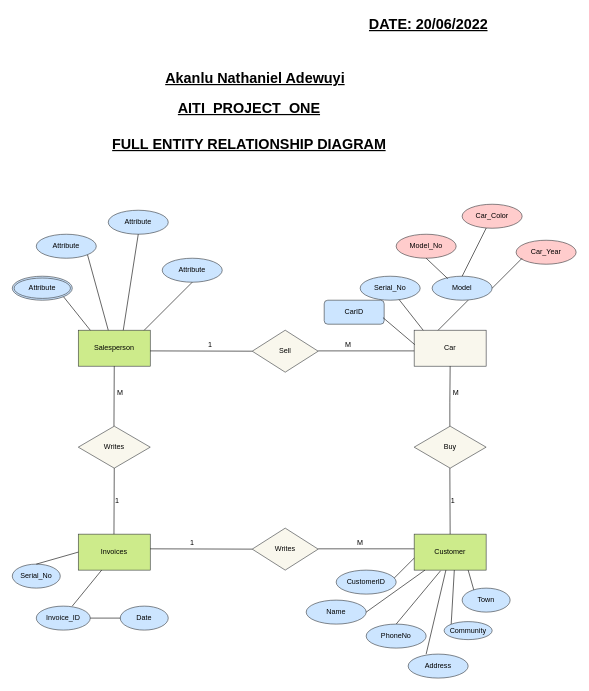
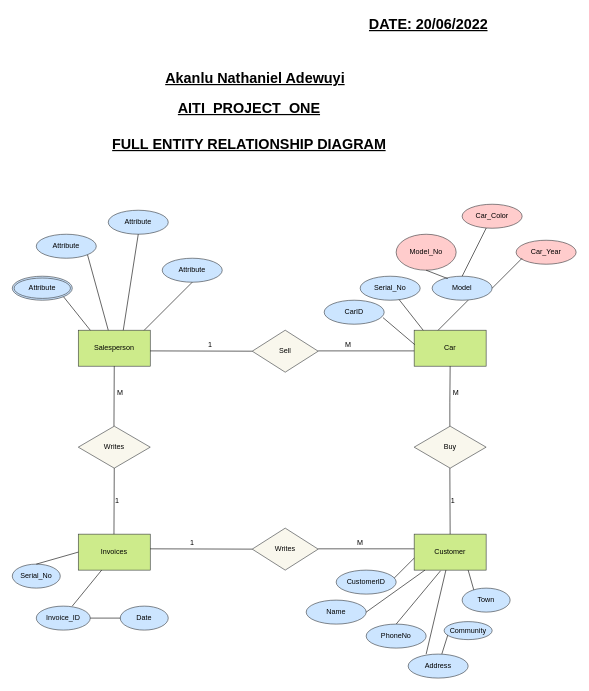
  <mxCell id="0" />
  <mxCell id="1" parent="0" />
  <mxCell id="2" value="&lt;h1&gt;&lt;u&gt;Akanlu Nathaniel Adewuyi&lt;/u&gt;&lt;/h1&gt;" style="text;html=1;strokeColor=none;fillColor=none;spacing=5;spacingTop=-20;whiteSpace=wrap;overflow=hidden;rounded=0;align=center;" parent="1" vertex="1"><mxGeometry x="170" y="110" width="510" height="40" as="geometry" /></mxCell>
  <mxCell id="3" value="&lt;h1&gt;&lt;u&gt;AITI_PROJECT_ONE&lt;/u&gt;&lt;/h1&gt;" style="text;html=1;strokeColor=none;fillColor=none;spacing=5;spacingTop=-20;whiteSpace=wrap;overflow=hidden;rounded=0;align=center;" parent="1" vertex="1"><mxGeometry x="135" y="160" width="560" height="40" as="geometry" /></mxCell>
  <mxCell id="4" value="&lt;h1&gt;&lt;u&gt;FULL ENTITY RELATIONSHIP DIAGRAM&lt;/u&gt;&lt;/h1&gt;" style="text;html=1;strokeColor=none;fillColor=none;spacing=5;spacingTop=-20;whiteSpace=wrap;overflow=hidden;rounded=0;align=center;" parent="1" vertex="1"><mxGeometry x="130" y="220" width="570" height="40" as="geometry" /></mxCell>
  <mxCell id="5" value="Salesperson" style="rounded=0;whiteSpace=wrap;html=1;fillColor=#cdeb8b;strokeColor=#36393d;" parent="1" vertex="1"><mxGeometry x="130" y="550" width="120" height="60" as="geometry" /></mxCell>
- <mxCell id="6" value="Car" style="rounded=0;whiteSpace=wrap;html=1;fillColor=#f9f7ed;strokeColor=#36393d;" parent="1" vertex="1"><mxGeometry x="690" y="550" width="120" height="60" as="geometry" /></mxCell>
+ <mxCell id="6" value="Car" style="rounded=0;whiteSpace=wrap;html=1;fillColor=#cdeb8b;strokeColor=#36393d;" parent="1" vertex="1"><mxGeometry x="690" y="550" width="120" height="60" as="geometry" /></mxCell>
  <mxCell id="7" value="Invoices" style="rounded=0;whiteSpace=wrap;html=1;fillColor=#cdeb8b;strokeColor=#36393d;" parent="1" vertex="1"><mxGeometry x="130" y="890" width="120" height="60" as="geometry" /></mxCell>
  <mxCell id="8" value="Customer" style="rounded=0;whiteSpace=wrap;html=1;fillColor=#cdeb8b;strokeColor=#36393d;" parent="1" vertex="1"><mxGeometry x="690" y="890" width="120" height="60" as="geometry" /></mxCell>
  <mxCell id="9" value="Sell" style="rhombus;whiteSpace=wrap;html=1;fillColor=#f9f7ed;strokeColor=#36393d;" parent="1" vertex="1"><mxGeometry x="420" y="550" width="110" height="70" as="geometry" /></mxCell>
  <mxCell id="10" value="Writes" style="rhombus;whiteSpace=wrap;html=1;fillColor=#f9f7ed;strokeColor=#36393d;" parent="1" vertex="1"><mxGeometry x="130" y="710" width="120" height="70" as="geometry" /></mxCell>
  <mxCell id="11" value="Buy" style="rhombus;whiteSpace=wrap;html=1;fillColor=#f9f7ed;strokeColor=#36393d;" parent="1" vertex="1"><mxGeometry x="690" y="710" width="120" height="70" as="geometry" /></mxCell>
  <mxCell id="12" value="Writes" style="rhombus;whiteSpace=wrap;html=1;fillColor=#f9f7ed;strokeColor=#36393d;" parent="1" vertex="1"><mxGeometry x="420" y="880" width="110" height="70" as="geometry" /></mxCell>
  <mxCell id="13" value="" style="endArrow=none;html=1;rounded=0;" parent="1" edge="1"><mxGeometry width="50" height="50" relative="1" as="geometry"><mxPoint x="530" y="584.5" as="sourcePoint" /><mxPoint x="690" y="584.5" as="targetPoint" /></mxGeometry></mxCell>
  <mxCell id="14" value="" style="endArrow=none;html=1;rounded=0;entryX=0.5;entryY=1;entryDx=0;entryDy=0;" parent="1" target="5" edge="1"><mxGeometry width="50" height="50" relative="1" as="geometry"><mxPoint x="189.5" y="710" as="sourcePoint" /><mxPoint x="189.5" y="620" as="targetPoint" /></mxGeometry></mxCell>
  <mxCell id="15" value="" style="endArrow=none;html=1;rounded=0;entryX=0.5;entryY=1;entryDx=0;entryDy=0;" parent="1" target="10" edge="1"><mxGeometry width="50" height="50" relative="1" as="geometry"><mxPoint x="189.5" y="890" as="sourcePoint" /><mxPoint x="189.5" y="800" as="targetPoint" /></mxGeometry></mxCell>
  <mxCell id="16" value="" style="endArrow=none;html=1;rounded=0;entryX=0;entryY=0.5;entryDx=0;entryDy=0;" parent="1" target="9" edge="1"><mxGeometry width="50" height="50" relative="1" as="geometry"><mxPoint x="250" y="584.5" as="sourcePoint" /><mxPoint x="350" y="584.5" as="targetPoint" /></mxGeometry></mxCell>
  <mxCell id="17" value="" style="endArrow=none;html=1;rounded=0;entryX=0.5;entryY=1;entryDx=0;entryDy=0;" parent="1" target="6" edge="1"><mxGeometry width="50" height="50" relative="1" as="geometry"><mxPoint x="749.5" y="710" as="sourcePoint" /><mxPoint x="749.5" y="620" as="targetPoint" /><Array as="points"><mxPoint x="749.5" y="670" /></Array></mxGeometry></mxCell>
  <mxCell id="18" value="" style="endArrow=none;html=1;rounded=0;exitX=0.5;exitY=0;exitDx=0;exitDy=0;" parent="1" source="8" edge="1"><mxGeometry width="50" height="50" relative="1" as="geometry"><mxPoint x="749.5" y="870" as="sourcePoint" /><mxPoint x="749.5" y="780" as="targetPoint" /></mxGeometry></mxCell>
  <mxCell id="19" value="" style="endArrow=none;html=1;rounded=0;entryX=0;entryY=0.5;entryDx=0;entryDy=0;" parent="1" target="12" edge="1"><mxGeometry width="50" height="50" relative="1" as="geometry"><mxPoint x="250" y="914.5" as="sourcePoint" /><mxPoint x="410" y="914.5" as="targetPoint" /></mxGeometry></mxCell>
  <mxCell id="20" value="" style="endArrow=none;html=1;rounded=0;" parent="1" edge="1"><mxGeometry width="50" height="50" relative="1" as="geometry"><mxPoint x="530" y="914.5" as="sourcePoint" /><mxPoint x="690" y="914.5" as="targetPoint" /></mxGeometry></mxCell>
  <mxCell id="21" value="Date" style="ellipse;whiteSpace=wrap;html=1;align=center;fillColor=#cce5ff;strokeColor=#36393d;" parent="1" vertex="1"><mxGeometry x="200" y="1010" width="80" height="40" as="geometry" /></mxCell>
  <mxCell id="22" value="Invoice_ID" style="ellipse;whiteSpace=wrap;html=1;align=center;fillColor=#cce5ff;strokeColor=#36393d;" parent="1" vertex="1"><mxGeometry x="60" y="1010" width="90" height="40" as="geometry" /></mxCell>
  <mxCell id="23" value="Serial_No" style="ellipse;whiteSpace=wrap;html=1;align=center;fillColor=#cce5ff;strokeColor=#36393d;" parent="1" vertex="1"><mxGeometry x="20" y="940" width="80" height="40" as="geometry" /></mxCell>
  <mxCell id="24" value="" style="endArrow=none;html=1;rounded=0;entryX=0;entryY=0.5;entryDx=0;entryDy=0;" parent="1" target="7" edge="1"><mxGeometry width="50" height="50" relative="1" as="geometry"><mxPoint x="60" y="940" as="sourcePoint" /><mxPoint x="130" y="940" as="targetPoint" /></mxGeometry></mxCell>
  <mxCell id="25" value="" style="endArrow=none;html=1;rounded=0;entryX=0.325;entryY=1;entryDx=0;entryDy=0;entryPerimeter=0;" parent="1" target="7" edge="1"><mxGeometry width="50" height="50" relative="1" as="geometry"><mxPoint x="120" y="1010" as="sourcePoint" /><mxPoint x="190" y="1010" as="targetPoint" /></mxGeometry></mxCell>
  <mxCell id="26" value="" style="endArrow=none;html=1;rounded=0;" parent="1" source="21" target="22" edge="1"><mxGeometry width="50" height="50" relative="1" as="geometry"><mxPoint x="205" y="1010" as="sourcePoint" /><mxPoint x="275" y="1010" as="targetPoint" /></mxGeometry></mxCell>
  <mxCell id="27" value="" style="endArrow=none;html=1;rounded=0;" parent="1" edge="1"><mxGeometry width="50" height="50" relative="1" as="geometry"><mxPoint x="650" y="970" as="sourcePoint" /><mxPoint x="690" y="930" as="targetPoint" /></mxGeometry></mxCell>
  <mxCell id="28" value="" style="endArrow=none;html=1;rounded=0;entryX=0.367;entryY=1.017;entryDx=0;entryDy=0;entryPerimeter=0;" parent="1" target="8" edge="1"><mxGeometry width="50" height="50" relative="1" as="geometry"><mxPoint x="660" y="1040" as="sourcePoint" /><mxPoint x="710" y="990" as="targetPoint" /></mxGeometry></mxCell>
- <mxCell id="29" value="" style="endArrow=none;html=1;rounded=0;entryX=0.558;entryY=1;entryDx=0;entryDy=0;exitX=0;exitY=0;exitDx=0;exitDy=0;entryPerimeter=0;" parent="1" source="33" target="8" edge="1"><mxGeometry width="50" height="50" relative="1" as="geometry"><mxPoint x="727.574" y="1055.858" as="sourcePoint" /><mxPoint x="775" y="1005" as="targetPoint" /></mxGeometry></mxCell>
+ <mxCell id="29" value="" style="endArrow=none;html=1;rounded=0;exitX=0;exitY=0;exitDx=0;exitDy=0;" parent="1" source="33" target="36" edge="1"><mxGeometry width="50" height="50" relative="1" as="geometry"><mxPoint x="727.574" y="1055.858" as="sourcePoint" /><mxPoint x="775" y="1005" as="targetPoint" /></mxGeometry></mxCell>
  <mxCell id="30" value="" style="endArrow=none;html=1;rounded=0;" parent="1" edge="1"><mxGeometry width="50" height="50" relative="1" as="geometry"><mxPoint x="790" y="985" as="sourcePoint" /><mxPoint x="780" y="950" as="targetPoint" /></mxGeometry></mxCell>
  <mxCell id="31" value="CustomerID" style="ellipse;whiteSpace=wrap;html=1;align=center;fillColor=#cce5ff;strokeColor=#36393d;" parent="1" vertex="1"><mxGeometry x="560" y="950" width="100" height="40" as="geometry" /></mxCell>
  <mxCell id="32" value="PhoneNo" style="ellipse;whiteSpace=wrap;html=1;align=center;fillColor=#cce5ff;strokeColor=#36393d;" parent="1" vertex="1"><mxGeometry x="610" y="1040" width="100" height="40" as="geometry" /></mxCell>
  <mxCell id="33" value="Community" style="ellipse;whiteSpace=wrap;html=1;align=center;fillColor=#cce5ff;strokeColor=#36393d;" parent="1" vertex="1"><mxGeometry x="740" y="1035.86" width="80" height="30" as="geometry" /></mxCell>
  <mxCell id="34" value="Town" style="ellipse;whiteSpace=wrap;html=1;align=center;fillColor=#cce5ff;strokeColor=#36393d;" parent="1" vertex="1"><mxGeometry x="770" y="980" width="80" height="40" as="geometry" /></mxCell>
  <mxCell id="35" value="Name" style="ellipse;whiteSpace=wrap;html=1;align=center;fillColor=#cce5ff;strokeColor=#36393d;" parent="1" vertex="1"><mxGeometry x="510" y="1000" width="100" height="40" as="geometry" /></mxCell>
  <mxCell id="36" value="Address" style="ellipse;whiteSpace=wrap;html=1;align=center;fillColor=#cce5ff;strokeColor=#36393d;" parent="1" vertex="1"><mxGeometry x="680" y="1090" width="100" height="40" as="geometry" /></mxCell>
  <mxCell id="37" value="" style="endArrow=none;html=1;rounded=0;" parent="1" target="8" edge="1"><mxGeometry width="50" height="50" relative="1" as="geometry"><mxPoint x="610" y="1020" as="sourcePoint" /><mxPoint x="660" y="970" as="targetPoint" /></mxGeometry></mxCell>
  <mxCell id="38" value="" style="endArrow=none;html=1;rounded=0;" parent="1" target="8" edge="1"><mxGeometry width="50" height="50" relative="1" as="geometry"><mxPoint x="710" y="1090" as="sourcePoint" /><mxPoint x="760" y="1050" as="targetPoint" /></mxGeometry></mxCell>
- <mxCell id="39" value="CarID" style="whiteSpace=wrap;html=1;align=center;fillColor=#cce5ff;strokeColor=#36393d;rounded=1;" parent="1" vertex="1"><mxGeometry x="540" y="500" width="100" height="40" as="geometry" /></mxCell>
+ <mxCell id="39" value="CarID" style="ellipse;whiteSpace=wrap;html=1;align=center;fillColor=#cce5ff;strokeColor=#36393d;" parent="1" vertex="1"><mxGeometry x="540" y="500" width="100" height="40" as="geometry" /></mxCell>
  <mxCell id="40" value="Serial_No" style="ellipse;whiteSpace=wrap;html=1;align=center;fillColor=#cce5ff;strokeColor=#36393d;" parent="1" vertex="1"><mxGeometry x="600" y="460" width="100" height="40" as="geometry" /></mxCell>
  <mxCell id="41" value="Model" style="ellipse;whiteSpace=wrap;html=1;align=center;fillColor=#cce5ff;strokeColor=#36393d;" parent="1" vertex="1"><mxGeometry x="720" y="460" width="100" height="40" as="geometry" /></mxCell>
- <mxCell id="42" value="Model_No" style="ellipse;whiteSpace=wrap;html=1;align=center;fillColor=#ffcccc;strokeColor=#36393d;" parent="1" vertex="1"><mxGeometry x="660" y="390" width="100" height="40" as="geometry" /></mxCell>
+ <mxCell id="42" value="Model_No" style="ellipse;whiteSpace=wrap;html=1;align=center;fillColor=#ffcccc;strokeColor=#36393d;" parent="1" vertex="1"><mxGeometry x="660" y="390" width="100" height="60" as="geometry" /></mxCell>
  <mxCell id="43" value="Car_Color" style="ellipse;whiteSpace=wrap;html=1;align=center;fillColor=#ffcccc;strokeColor=#36393d;" parent="1" vertex="1"><mxGeometry x="770" y="340" width="100" height="40" as="geometry" /></mxCell>
  <mxCell id="44" value="Car_Year" style="ellipse;whiteSpace=wrap;html=1;align=center;fillColor=#ffcccc;strokeColor=#36393d;" parent="1" vertex="1"><mxGeometry x="860" y="400" width="100" height="40" as="geometry" /></mxCell>
  <mxCell id="45" value="" style="endArrow=none;html=1;rounded=0;entryX=0.008;entryY=0.4;entryDx=0;entryDy=0;entryPerimeter=0;exitX=0.98;exitY=0.725;exitDx=0;exitDy=0;exitPerimeter=0;" parent="1" source="39" target="6" edge="1"><mxGeometry width="50" height="50" relative="1" as="geometry"><mxPoint x="635" y="560" as="sourcePoint" /><mxPoint x="685" y="560" as="targetPoint" /></mxGeometry></mxCell>
  <mxCell id="46" value="" style="endArrow=none;html=1;rounded=0;" parent="1" target="40" edge="1"><mxGeometry width="50" height="50" relative="1" as="geometry"><mxPoint x="705" y="550" as="sourcePoint" /><mxPoint x="755" y="500" as="targetPoint" /></mxGeometry></mxCell>
  <mxCell id="47" value="" style="endArrow=none;html=1;rounded=0;" parent="1" edge="1"><mxGeometry width="50" height="50" relative="1" as="geometry"><mxPoint x="730" y="550" as="sourcePoint" /><mxPoint x="780" y="500" as="targetPoint" /></mxGeometry></mxCell>
  <mxCell id="48" value="" style="endArrow=none;html=1;rounded=0;entryX=0.5;entryY=1;entryDx=0;entryDy=0;exitX=0.26;exitY=0.1;exitDx=0;exitDy=0;exitPerimeter=0;" parent="1" source="41" target="42" edge="1"><mxGeometry width="50" height="50" relative="1" as="geometry"><mxPoint x="740" y="460" as="sourcePoint" /><mxPoint x="790" y="410" as="targetPoint" /></mxGeometry></mxCell>
  <mxCell id="49" value="" style="endArrow=none;html=1;rounded=0;" parent="1" edge="1"><mxGeometry width="50" height="50" relative="1" as="geometry"><mxPoint x="820" y="480" as="sourcePoint" /><mxPoint x="870" y="430" as="targetPoint" /></mxGeometry></mxCell>
  <mxCell id="50" value="" style="endArrow=none;html=1;rounded=0;" parent="1" target="43" edge="1"><mxGeometry width="50" height="50" relative="1" as="geometry"><mxPoint x="770" y="460" as="sourcePoint" /><mxPoint x="820" y="410" as="targetPoint" /></mxGeometry></mxCell>
  <mxCell id="51" value="Attribute" style="ellipse;whiteSpace=wrap;html=1;align=center;fillColor=#cce5ff;strokeColor=#36393d;" parent="1" vertex="1"><mxGeometry x="60" y="390" width="100" height="40" as="geometry" /></mxCell>
  <mxCell id="52" value="Attribute" style="ellipse;whiteSpace=wrap;html=1;align=center;fillColor=#cce5ff;strokeColor=#36393d;" parent="1" vertex="1"><mxGeometry x="180" y="350" width="100" height="40" as="geometry" /></mxCell>
  <mxCell id="53" value="Attribute" style="ellipse;whiteSpace=wrap;html=1;align=center;fillColor=#cce5ff;strokeColor=#36393d;" parent="1" vertex="1"><mxGeometry x="270" y="430" width="100" height="40" as="geometry" /></mxCell>
  <mxCell id="54" value="Attribute" style="ellipse;shape=doubleEllipse;margin=3;whiteSpace=wrap;html=1;align=center;fillColor=#cce5ff;strokeColor=#36393d;" parent="1" vertex="1"><mxGeometry x="20" y="460" width="100" height="40" as="geometry" /></mxCell>
  <mxCell id="55" value="" style="endArrow=none;html=1;rounded=0;entryX=1;entryY=1;entryDx=0;entryDy=0;" parent="1" target="54" edge="1"><mxGeometry width="50" height="50" relative="1" as="geometry"><mxPoint x="150" y="550" as="sourcePoint" /><mxPoint x="200" y="500" as="targetPoint" /></mxGeometry></mxCell>
  <mxCell id="56" value="" style="endArrow=none;html=1;rounded=0;entryX=1;entryY=1;entryDx=0;entryDy=0;" parent="1" target="51" edge="1"><mxGeometry width="50" height="50" relative="1" as="geometry"><mxPoint x="180" y="550" as="sourcePoint" /><mxPoint x="230" y="500" as="targetPoint" /></mxGeometry></mxCell>
  <mxCell id="57" value="" style="endArrow=none;html=1;rounded=0;entryX=0.5;entryY=1;entryDx=0;entryDy=0;" parent="1" target="52" edge="1"><mxGeometry width="50" height="50" relative="1" as="geometry"><mxPoint x="205" y="550" as="sourcePoint" /><mxPoint x="255" y="500" as="targetPoint" /></mxGeometry></mxCell>
  <mxCell id="58" value="" style="endArrow=none;html=1;rounded=0;entryX=0.5;entryY=1;entryDx=0;entryDy=0;" parent="1" target="53" edge="1"><mxGeometry width="50" height="50" relative="1" as="geometry"><mxPoint x="240" y="550" as="sourcePoint" /><mxPoint x="290" y="500" as="targetPoint" /></mxGeometry></mxCell>
  <mxCell id="59" value="M" style="text;html=1;strokeColor=none;fillColor=none;align=center;verticalAlign=middle;whiteSpace=wrap;rounded=0;" parent="1" vertex="1"><mxGeometry x="550" y="560" width="60" height="30" as="geometry" /></mxCell>
  <mxCell id="60" value="1" style="text;html=1;strokeColor=none;fillColor=none;align=center;verticalAlign=middle;whiteSpace=wrap;rounded=0;" parent="1" vertex="1"><mxGeometry x="320" y="570" width="60" height="10" as="geometry" /></mxCell>
  <mxCell id="61" value="1" style="text;html=1;strokeColor=none;fillColor=none;align=center;verticalAlign=middle;whiteSpace=wrap;rounded=0;" parent="1" vertex="1"><mxGeometry x="170" y="820" width="50" height="30" as="geometry" /></mxCell>
  <mxCell id="62" value="M" style="text;html=1;strokeColor=none;fillColor=none;align=center;verticalAlign=middle;whiteSpace=wrap;rounded=0;" parent="1" vertex="1"><mxGeometry x="180" y="640" width="40" height="30" as="geometry" /></mxCell>
  <mxCell id="63" value="1" style="text;html=1;strokeColor=none;fillColor=none;align=center;verticalAlign=middle;whiteSpace=wrap;rounded=0;" parent="1" vertex="1"><mxGeometry x="290" y="890" width="60" height="30" as="geometry" /></mxCell>
  <mxCell id="64" value="M" style="text;html=1;strokeColor=none;fillColor=none;align=center;verticalAlign=middle;whiteSpace=wrap;rounded=0;" parent="1" vertex="1"><mxGeometry x="570" y="890" width="60" height="30" as="geometry" /></mxCell>
  <mxCell id="65" value="1" style="text;html=1;strokeColor=none;fillColor=none;align=center;verticalAlign=middle;whiteSpace=wrap;rounded=0;" parent="1" vertex="1"><mxGeometry x="750" y="820" width="10" height="30" as="geometry" /></mxCell>
  <mxCell id="66" value="M" style="text;html=1;strokeColor=none;fillColor=none;align=center;verticalAlign=middle;whiteSpace=wrap;rounded=0;" parent="1" vertex="1"><mxGeometry x="730" y="640" width="60" height="30" as="geometry" /></mxCell>
  <mxCell id="67" value="&lt;h1&gt;&lt;u&gt;DATE: 20/06/2022&lt;/u&gt;&lt;/h1&gt;" style="text;html=1;strokeColor=none;fillColor=none;spacing=5;spacingTop=-20;whiteSpace=wrap;overflow=hidden;rounded=0;" parent="1" vertex="1"><mxGeometry x="610" y="20" width="330" height="40" as="geometry" /></mxCell>
